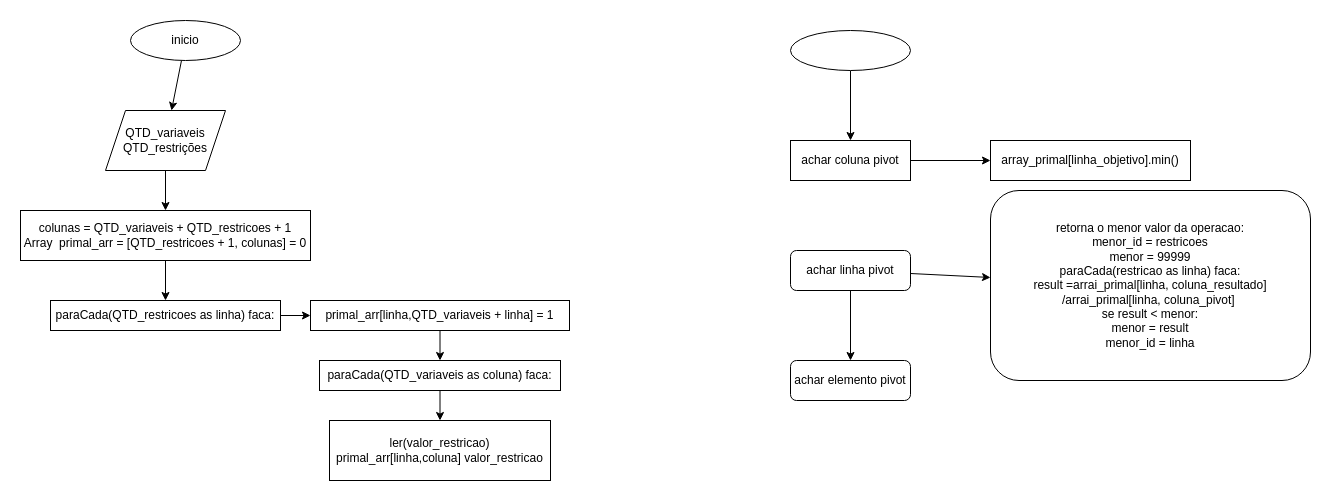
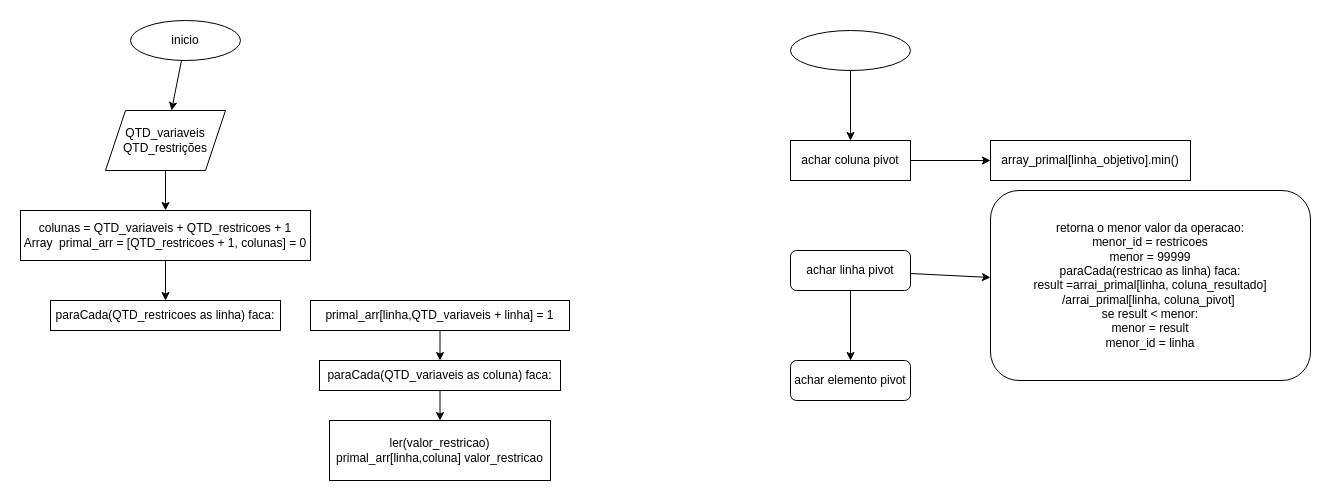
  <mxCell id="0" />
  <mxCell id="1" parent="0" />
  <mxCell id="2" value="" style="edgeStyle=none;html=1;" parent="1" source="3" target="5" edge="1"><mxGeometry relative="1" as="geometry" /></mxCell>
  <mxCell id="3" value="inicio" style="ellipse;whiteSpace=wrap;html=1;" parent="1" vertex="1"><mxGeometry x="130" y="20" width="110" height="40" as="geometry" /></mxCell>
  <mxCell id="4" value="" style="edgeStyle=none;html=1;entryX=0.5;entryY=0;entryDx=0;entryDy=0;" parent="1" source="5" target="7" edge="1"><mxGeometry relative="1" as="geometry"><mxPoint x="165" y="270" as="targetPoint" /></mxGeometry></mxCell>
  <mxCell id="5" value="QTD_variaveis&lt;br&gt;QTD_restrições" style="shape=parallelogram;perimeter=parallelogramPerimeter;whiteSpace=wrap;html=1;fixedSize=1;" parent="1" vertex="1"><mxGeometry x="105" y="110" width="120" height="60" as="geometry" /></mxCell>
  <mxCell id="6" value="" style="edgeStyle=none;html=1;" parent="1" source="7" target="9" edge="1"><mxGeometry relative="1" as="geometry" /></mxCell>
  <mxCell id="7" value="colunas = QTD_variaveis + QTD_restricoes + 1&lt;br&gt;Array&amp;nbsp; primal_arr = [QTD_restricoes + 1, colunas] = 0" style="rounded=0;whiteSpace=wrap;html=1;" parent="1" vertex="1"><mxGeometry x="20" y="210" width="290" height="50" as="geometry" /></mxCell>
- <mxCell id="8" value="" style="edgeStyle=none;html=1;" parent="1" source="9" target="14" edge="1"><mxGeometry relative="1" as="geometry"><mxPoint x="341" y="315" as="targetPoint" /></mxGeometry></mxCell>
  <mxCell id="9" value="paraCada(QTD_restricoes as linha) faca:" style="whiteSpace=wrap;html=1;rounded=0;" parent="1" vertex="1"><mxGeometry x="50" y="300" width="230" height="30" as="geometry" /></mxCell>
  <mxCell id="10" value="" style="edgeStyle=none;html=1;" parent="1" source="11" target="12" edge="1"><mxGeometry relative="1" as="geometry" /></mxCell>
  <mxCell id="11" value="paraCada(QTD_variaveis&amp;nbsp;as coluna) faca:" style="whiteSpace=wrap;html=1;rounded=0;" parent="1" vertex="1"><mxGeometry x="319" y="360" width="241" height="30" as="geometry" /></mxCell>
  <mxCell id="12" value="ler(valor_restricao)&lt;br&gt;primal_arr[linha,coluna] valor_restricao&lt;br&gt;" style="whiteSpace=wrap;html=1;rounded=0;" parent="1" vertex="1"><mxGeometry x="329" y="420" width="221" height="60" as="geometry" /></mxCell>
  <mxCell id="13" value="" style="edgeStyle=none;html=1;" parent="1" source="14" target="11" edge="1"><mxGeometry relative="1" as="geometry" /></mxCell>
  <mxCell id="14" value="primal_arr[linha,QTD_variaveis + linha] = 1" style="whiteSpace=wrap;html=1;rounded=0;" parent="1" vertex="1"><mxGeometry x="310" y="300" width="259" height="30" as="geometry" /></mxCell>
  <mxCell id="15" value="" style="edgeStyle=none;html=1;" parent="1" source="16" target="18" edge="1"><mxGeometry relative="1" as="geometry" /></mxCell>
  <mxCell id="16" value="" style="ellipse;whiteSpace=wrap;html=1;" parent="1" vertex="1"><mxGeometry x="790" y="30" width="120" height="40" as="geometry" /></mxCell>
  <mxCell id="17" value="" style="edgeStyle=none;html=1;" parent="1" source="18" target="23" edge="1"><mxGeometry relative="1" as="geometry" /></mxCell>
  <mxCell id="18" value="achar coluna pivot" style="whiteSpace=wrap;html=1;" parent="1" vertex="1"><mxGeometry x="790" y="140" width="120" height="40" as="geometry" /></mxCell>
  <mxCell id="19" value="" style="edgeStyle=none;html=1;" parent="1" source="21" target="22" edge="1"><mxGeometry relative="1" as="geometry" /></mxCell>
  <mxCell id="20" value="" style="edgeStyle=none;html=1;" edge="1" parent="1" source="21" target="24"><mxGeometry relative="1" as="geometry" /></mxCell>
  <mxCell id="21" value="achar linha pivot" style="rounded=1;whiteSpace=wrap;html=1;" parent="1" vertex="1"><mxGeometry x="790" y="250" width="120" height="40" as="geometry" /></mxCell>
  <mxCell id="22" value="achar elemento pivot" style="whiteSpace=wrap;html=1;rounded=1;" parent="1" vertex="1"><mxGeometry x="790" y="360" width="120" height="40" as="geometry" /></mxCell>
  <mxCell id="23" value="array_primal[linha_objetivo].min()" style="whiteSpace=wrap;html=1;" parent="1" vertex="1"><mxGeometry x="990" y="140" width="200" height="40" as="geometry" /></mxCell>
  <mxCell id="24" value="retorna o menor valor da operacao:&lt;br&gt;menor_id = restricoes&lt;br&gt;menor = 99999&lt;br&gt;paraCada(restricao as linha) faca:&lt;br&gt;result =arrai_primal[linha, coluna_resultado]&lt;br&gt;/arrai_primal[linha, coluna_pivot]&amp;nbsp;&lt;br&gt;se result &amp;lt; menor:&lt;br&gt;menor = result&lt;br&gt;menor_id = linha" style="whiteSpace=wrap;html=1;rounded=1;" vertex="1" parent="1"><mxGeometry x="990" y="190" width="320" height="190" as="geometry" /></mxCell>
